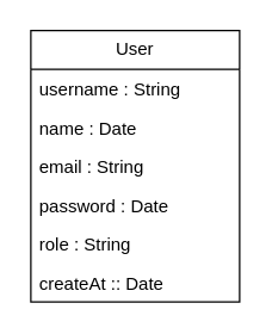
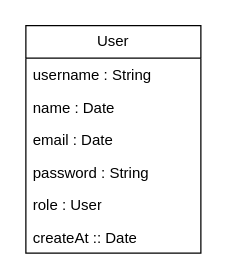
  <mxCell id="0" />
  <mxCell id="1" parent="0" />
  <mxCell id="2" value="User" style="swimlane;fontStyle=0;childLayout=stackLayout;horizontal=1;startSize=26;fillColor=none;horizontalStack=0;resizeParent=1;resizeParentMax=0;resizeLast=0;collapsible=1;marginBottom=0;whiteSpace=wrap;html=1;" vertex="1" parent="1"><mxGeometry x="20" y="20" width="140" height="182" as="geometry" /></mxCell>
  <mxCell id="3" value="username : String&lt;span style=&quot;white-space: pre;&quot;&gt;&#09;&lt;/span&gt;" style="text;strokeColor=none;fillColor=none;align=left;verticalAlign=top;spacingLeft=4;spacingRight=4;overflow=hidden;rotatable=0;points=[[0,0.5],[1,0.5]];portConstraint=eastwest;whiteSpace=wrap;html=1;" vertex="1" parent="2"><mxGeometry y="26" width="140" height="26" as="geometry" /></mxCell>
  <mxCell id="4" value="name : Date&amp;nbsp;" style="text;strokeColor=none;fillColor=none;align=left;verticalAlign=top;spacingLeft=4;spacingRight=4;overflow=hidden;rotatable=0;points=[[0,0.5],[1,0.5]];portConstraint=eastwest;whiteSpace=wrap;html=1;" vertex="1" parent="2"><mxGeometry y="52" width="140" height="26" as="geometry" /></mxCell>
- <mxCell id="5" value="email : String&lt;div&gt;&lt;br&gt;&lt;/div&gt;" style="text;strokeColor=none;fillColor=none;align=left;verticalAlign=top;spacingLeft=4;spacingRight=4;overflow=hidden;rotatable=0;points=[[0,0.5],[1,0.5]];portConstraint=eastwest;whiteSpace=wrap;html=1;" vertex="1" parent="2"><mxGeometry y="78" width="140" height="26" as="geometry" /></mxCell>
- <mxCell id="6" value="&lt;div&gt;password : Date&lt;span style=&quot;white-space: pre;&quot;&gt;&#09;&lt;/span&gt;&lt;/div&gt;" style="text;strokeColor=none;fillColor=none;align=left;verticalAlign=top;spacingLeft=4;spacingRight=4;overflow=hidden;rotatable=0;points=[[0,0.5],[1,0.5]];portConstraint=eastwest;whiteSpace=wrap;html=1;" vertex="1" parent="2"><mxGeometry y="104" width="140" height="26" as="geometry" /></mxCell>
- <mxCell id="7" value="&lt;div&gt;role : String&lt;/div&gt;" style="text;strokeColor=none;fillColor=none;align=left;verticalAlign=top;spacingLeft=4;spacingRight=4;overflow=hidden;rotatable=0;points=[[0,0.5],[1,0.5]];portConstraint=eastwest;whiteSpace=wrap;html=1;" vertex="1" parent="2"><mxGeometry y="130" width="140" height="26" as="geometry" /></mxCell>
+ <mxCell id="5" value="email : Date&lt;div&gt;&lt;br&gt;&lt;/div&gt;" style="text;strokeColor=none;fillColor=none;align=left;verticalAlign=top;spacingLeft=4;spacingRight=4;overflow=hidden;rotatable=0;points=[[0,0.5],[1,0.5]];portConstraint=eastwest;whiteSpace=wrap;html=1;" vertex="1" parent="2"><mxGeometry y="78" width="140" height="26" as="geometry" /></mxCell>
+ <mxCell id="6" value="&lt;div&gt;password : String&lt;span style=&quot;white-space: pre;&quot;&gt;&#09;&lt;/span&gt;&lt;/div&gt;" style="text;strokeColor=none;fillColor=none;align=left;verticalAlign=top;spacingLeft=4;spacingRight=4;overflow=hidden;rotatable=0;points=[[0,0.5],[1,0.5]];portConstraint=eastwest;whiteSpace=wrap;html=1;" vertex="1" parent="2"><mxGeometry y="104" width="140" height="26" as="geometry" /></mxCell>
+ <mxCell id="7" value="&lt;div&gt;role : User&lt;/div&gt;" style="text;strokeColor=none;fillColor=none;align=left;verticalAlign=top;spacingLeft=4;spacingRight=4;overflow=hidden;rotatable=0;points=[[0,0.5],[1,0.5]];portConstraint=eastwest;whiteSpace=wrap;html=1;" vertex="1" parent="2"><mxGeometry y="130" width="140" height="26" as="geometry" /></mxCell>
  <mxCell id="8" value="&lt;div&gt;createAt :: Date&lt;/div&gt;" style="text;strokeColor=none;fillColor=none;align=left;verticalAlign=top;spacingLeft=4;spacingRight=4;overflow=hidden;rotatable=0;points=[[0,0.5],[1,0.5]];portConstraint=eastwest;whiteSpace=wrap;html=1;" vertex="1" parent="2"><mxGeometry y="156" width="140" height="26" as="geometry" /></mxCell>
